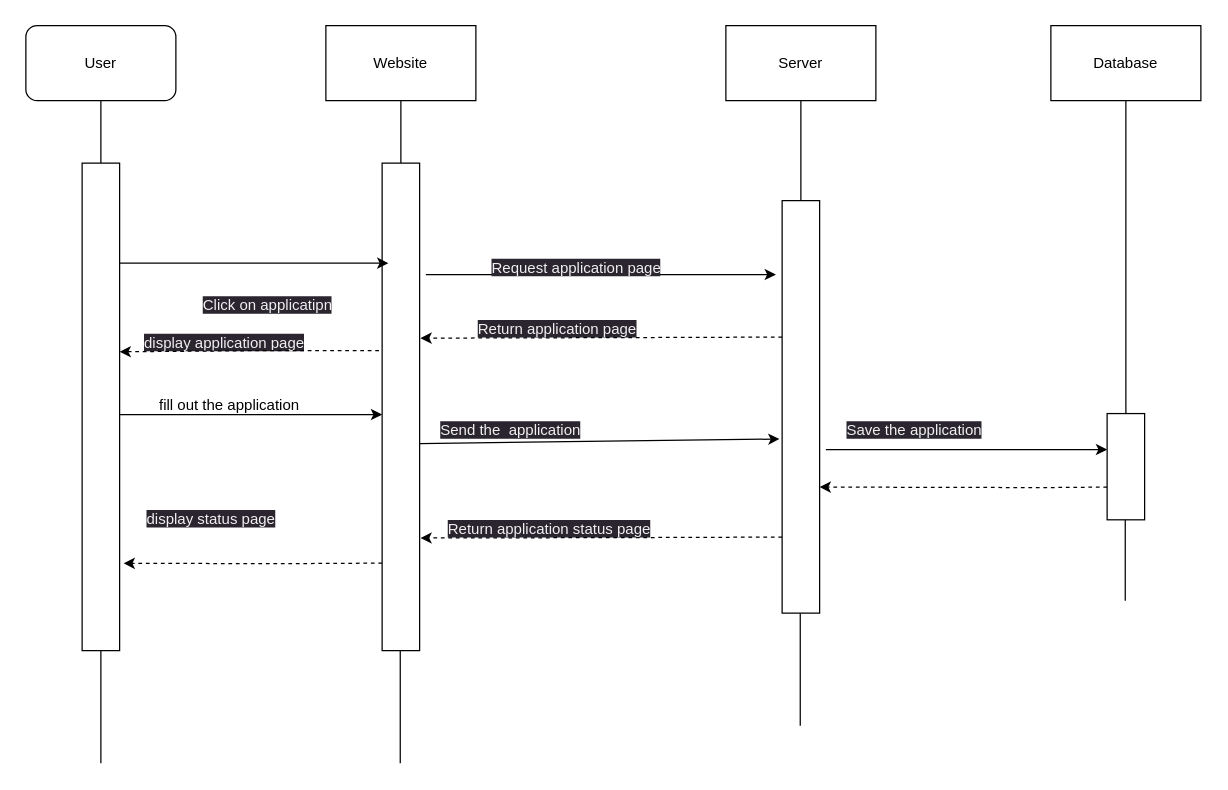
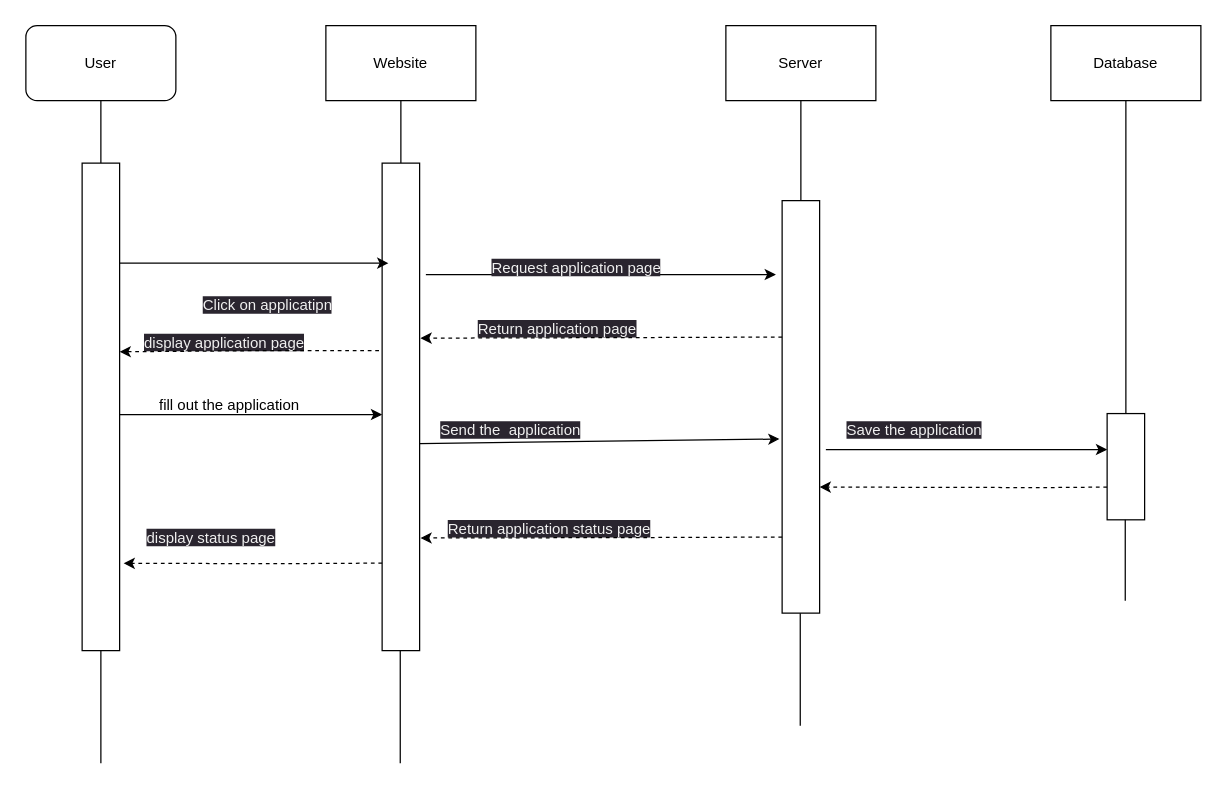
  <mxCell id="0" />
  <mxCell id="1" parent="0" />
  <mxCell id="2" value="Website" style="whiteSpace=wrap;html=1;" parent="1" vertex="1"><mxGeometry x="260" y="20" width="120" height="60" as="geometry" /></mxCell>
  <mxCell id="3" value="Server" style="whiteSpace=wrap;html=1;" parent="1" vertex="1"><mxGeometry x="580" y="20" width="120" height="60" as="geometry" /></mxCell>
  <mxCell id="4" value="Database" style="whiteSpace=wrap;html=1;" parent="1" vertex="1"><mxGeometry x="840" y="20" width="120" height="60" as="geometry" /></mxCell>
  <mxCell id="5" value="" style="edgeStyle=none;html=1;exitX=0.5;exitY=1;exitDx=0;exitDy=0;endArrow=none;endFill=0;" parent="1" source="2" target="6" edge="1"><mxGeometry relative="1" as="geometry"><mxPoint x="320" y="560" as="targetPoint" /><mxPoint x="320" y="80" as="sourcePoint" /></mxGeometry></mxCell>
  <mxCell id="6" value="" style="whiteSpace=wrap;html=1;" parent="1" vertex="1"><mxGeometry x="305" y="130" width="30" height="390" as="geometry" /></mxCell>
  <mxCell id="7" value="" style="edgeStyle=none;html=1;exitX=0.5;exitY=1;exitDx=0;exitDy=0;endArrow=none;endFill=0;" parent="1" source="3" target="8" edge="1"><mxGeometry relative="1" as="geometry"><mxPoint x="640" y="560" as="targetPoint" /><mxPoint x="640" y="80" as="sourcePoint" /></mxGeometry></mxCell>
  <mxCell id="8" value="" style="whiteSpace=wrap;html=1;" parent="1" vertex="1"><mxGeometry x="625" y="160" width="30" height="330" as="geometry" /></mxCell>
  <mxCell id="9" value="User" style="whiteSpace=wrap;html=1;rounded=1;" parent="1" vertex="1"><mxGeometry x="20" y="20" width="120" height="60" as="geometry" /></mxCell>
  <mxCell id="10" value="" style="edgeStyle=none;html=1;exitX=0.5;exitY=1;exitDx=0;exitDy=0;endArrow=none;endFill=0;" parent="1" source="9" target="12" edge="1"><mxGeometry relative="1" as="geometry"><mxPoint x="80" y="560" as="targetPoint" /><mxPoint x="80" y="80" as="sourcePoint" /></mxGeometry></mxCell>
  <mxCell id="11" style="html=1;exitX=0.5;exitY=1;exitDx=0;exitDy=0;endArrow=none;endFill=0;" parent="1" source="12" edge="1"><mxGeometry relative="1" as="geometry"><mxPoint x="80" y="610" as="targetPoint" /></mxGeometry></mxCell>
  <mxCell id="12" value="" style="whiteSpace=wrap;html=1;" parent="1" vertex="1"><mxGeometry x="65" y="130" width="30" height="390" as="geometry" /></mxCell>
  <mxCell id="13" value="" style="edgeStyle=none;html=1;exitX=0.5;exitY=1;exitDx=0;exitDy=0;endArrow=none;endFill=0;" parent="1" source="4" edge="1"><mxGeometry relative="1" as="geometry"><mxPoint x="900" y="330" as="targetPoint" /><mxPoint x="900" y="80" as="sourcePoint" /></mxGeometry></mxCell>
  <mxCell id="14" style="html=1;exitX=0.5;exitY=1;exitDx=0;exitDy=0;endArrow=none;endFill=0;" parent="1" edge="1"><mxGeometry relative="1" as="geometry"><mxPoint x="319.5" y="610" as="targetPoint" /><mxPoint x="319.5" y="520" as="sourcePoint" /></mxGeometry></mxCell>
  <mxCell id="15" style="html=1;exitX=0.5;exitY=1;exitDx=0;exitDy=0;endArrow=none;endFill=0;" parent="1" edge="1"><mxGeometry relative="1" as="geometry"><mxPoint x="639.5" y="580" as="targetPoint" /><mxPoint x="639.5" y="490" as="sourcePoint" /></mxGeometry></mxCell>
  <mxCell id="16" style="html=1;exitX=0.5;exitY=1;exitDx=0;exitDy=0;endArrow=none;endFill=0;" parent="1" edge="1"><mxGeometry relative="1" as="geometry"><mxPoint x="899.5" y="480" as="targetPoint" /><mxPoint x="899.5" y="390" as="sourcePoint" /></mxGeometry></mxCell>
  <mxCell id="17" style="edgeStyle=none;html=1;endArrow=classic;endFill=1;entryX=0.047;entryY=0.148;entryDx=0;entryDy=0;entryPerimeter=0;exitX=1;exitY=0.205;exitDx=0;exitDy=0;exitPerimeter=0;" parent="1" source="12" edge="1"><mxGeometry relative="1" as="geometry"><mxPoint x="105" y="210" as="sourcePoint" /><mxPoint x="310" y="210" as="targetPoint" /></mxGeometry></mxCell>
  <mxCell id="18" value="&lt;span style=&quot;color: rgb(240, 240, 240); font-family: Helvetica; font-size: 12px; font-style: normal; font-variant-ligatures: normal; font-variant-caps: normal; font-weight: 400; letter-spacing: normal; orphans: 2; text-align: center; text-indent: 0px; text-transform: none; widows: 2; word-spacing: 0px; -webkit-text-stroke-width: 0px; background-color: rgb(42, 37, 47); text-decoration-thickness: initial; text-decoration-style: initial; text-decoration-color: initial; float: none; display: inline !important;&quot;&gt;Click on applicatipn&lt;/span&gt;" style="text;whiteSpace=wrap;html=1;" parent="1" vertex="1"><mxGeometry x="160" y="230" width="110" height="20" as="geometry" /></mxCell>
  <mxCell id="19" value="&lt;span style=&quot;color: rgb(240, 240, 240); font-family: Helvetica; font-size: 12px; font-style: normal; font-variant-ligatures: normal; font-variant-caps: normal; font-weight: 400; letter-spacing: normal; orphans: 2; text-align: center; text-indent: 0px; text-transform: none; widows: 2; word-spacing: 0px; -webkit-text-stroke-width: 0px; background-color: rgb(42, 37, 47); text-decoration-thickness: initial; text-decoration-style: initial; text-decoration-color: initial; float: none; display: inline !important;&quot;&gt;display application page&lt;/span&gt;" style="text;whiteSpace=wrap;html=1;" parent="1" vertex="1"><mxGeometry x="112.5" y="260" width="180" height="20" as="geometry" /></mxCell>
  <mxCell id="20" style="edgeStyle=none;html=1;endArrow=classic;endFill=1;dashed=1;entryX=1;entryY=0.387;entryDx=0;entryDy=0;entryPerimeter=0;" parent="1" target="12" edge="1"><mxGeometry relative="1" as="geometry"><mxPoint x="302.5" y="280" as="sourcePoint" /><mxPoint x="107.5" y="281" as="targetPoint" /><Array as="points"><mxPoint x="207.5" y="280" /></Array></mxGeometry></mxCell>
  <mxCell id="21" value="&lt;div style=&quot;text-align: center;&quot;&gt;&lt;span style=&quot;background-color: initial;&quot;&gt;fill out the application&lt;/span&gt;&lt;/div&gt;" style="text;whiteSpace=wrap;html=1;" parent="1" vertex="1"><mxGeometry x="125" y="310" width="180" height="21.18" as="geometry" /></mxCell>
  <mxCell id="22" style="edgeStyle=none;html=1;endArrow=classic;endFill=1;entryX=1;entryY=1;entryDx=0;entryDy=0;exitX=1;exitY=0.516;exitDx=0;exitDy=0;exitPerimeter=0;" parent="1" source="12" target="21" edge="1"><mxGeometry relative="1" as="geometry"><mxPoint x="105" y="331.59" as="sourcePoint" /><mxPoint x="290" y="331.18" as="targetPoint" /><Array as="points"><mxPoint x="190" y="331.18" /></Array></mxGeometry></mxCell>
- <mxCell id="23" value="&lt;span style=&quot;color: rgb(240, 240, 240); font-family: Helvetica; font-size: 12px; font-style: normal; font-variant-ligatures: normal; font-variant-caps: normal; font-weight: 400; letter-spacing: normal; orphans: 2; text-align: center; text-indent: 0px; text-transform: none; widows: 2; word-spacing: 0px; -webkit-text-stroke-width: 0px; background-color: rgb(42, 37, 47); text-decoration-thickness: initial; text-decoration-style: initial; text-decoration-color: initial; float: none; display: inline !important;&quot;&gt;display status page&lt;/span&gt;" style="text;whiteSpace=wrap;html=1;" parent="1" vertex="1"><mxGeometry x="115" y="401.18" width="180" height="20" as="geometry" /></mxCell>
+ <mxCell id="23" value="&lt;span style=&quot;color: rgb(240, 240, 240); font-family: Helvetica; font-size: 12px; font-style: normal; font-variant-ligatures: normal; font-variant-caps: normal; font-weight: 400; letter-spacing: normal; orphans: 2; text-align: center; text-indent: 0px; text-transform: none; widows: 2; word-spacing: 0px; -webkit-text-stroke-width: 0px; background-color: rgb(42, 37, 47); text-decoration-thickness: initial; text-decoration-style: initial; text-decoration-color: initial; float: none; display: inline !important;&quot;&gt;display status page&lt;/span&gt;" style="text;whiteSpace=wrap;html=1;" parent="1" vertex="1"><mxGeometry x="115" y="416.18" width="180" height="20" as="geometry" /></mxCell>
  <mxCell id="24" style="edgeStyle=none;html=1;endArrow=classic;endFill=1;" parent="1" edge="1"><mxGeometry relative="1" as="geometry"><mxPoint x="340" y="219.17" as="sourcePoint" /><mxPoint x="620" y="219.17" as="targetPoint" /></mxGeometry></mxCell>
  <mxCell id="25" value="&lt;span style=&quot;color: rgb(240, 240, 240); font-family: Helvetica; font-size: 12px; font-style: normal; font-variant-ligatures: normal; font-variant-caps: normal; font-weight: 400; letter-spacing: normal; orphans: 2; text-align: center; text-indent: 0px; text-transform: none; widows: 2; word-spacing: 0px; -webkit-text-stroke-width: 0px; background-color: rgb(42, 37, 47); text-decoration-thickness: initial; text-decoration-style: initial; text-decoration-color: initial; float: none; display: inline !important;&quot;&gt;Request application page&lt;br&gt;&lt;/span&gt;" style="text;whiteSpace=wrap;html=1;" parent="1" vertex="1"><mxGeometry x="391" y="200" width="180" height="30" as="geometry" /></mxCell>
  <mxCell id="26" value="&lt;span style=&quot;color: rgb(240, 240, 240); font-family: Helvetica; font-size: 12px; font-style: normal; font-variant-ligatures: normal; font-variant-caps: normal; font-weight: 400; letter-spacing: normal; orphans: 2; text-align: center; text-indent: 0px; text-transform: none; widows: 2; word-spacing: 0px; -webkit-text-stroke-width: 0px; background-color: rgb(42, 37, 47); text-decoration-thickness: initial; text-decoration-style: initial; text-decoration-color: initial; float: none; display: inline !important;&quot;&gt;Return application page&lt;br&gt;&lt;/span&gt;" style="text;whiteSpace=wrap;html=1;" parent="1" vertex="1"><mxGeometry x="380" y="249.17" width="180" height="20" as="geometry" /></mxCell>
  <mxCell id="27" style="edgeStyle=none;html=1;exitX=0.011;exitY=0.333;exitDx=0;exitDy=0;endArrow=classic;endFill=1;exitPerimeter=0;dashed=1;entryX=1.023;entryY=0.359;entryDx=0;entryDy=0;entryPerimeter=0;" parent="1" target="6" edge="1"><mxGeometry relative="1" as="geometry"><mxPoint x="625" y="269.17" as="sourcePoint" /><mxPoint x="340" y="269.17" as="targetPoint" /><Array as="points"><mxPoint x="499.67" y="269.58" /></Array></mxGeometry></mxCell>
  <mxCell id="28" style="edgeStyle=none;html=1;endArrow=classic;endFill=1;entryX=-0.071;entryY=0.578;entryDx=0;entryDy=0;entryPerimeter=0;" parent="1" target="8" edge="1"><mxGeometry relative="1" as="geometry"><mxPoint x="335" y="354.35" as="sourcePoint" /><mxPoint x="605" y="355" as="targetPoint" /></mxGeometry></mxCell>
  <mxCell id="29" value="&lt;span style=&quot;color: rgb(240, 240, 240); font-family: Helvetica; font-size: 12px; font-style: normal; font-variant-ligatures: normal; font-variant-caps: normal; font-weight: 400; letter-spacing: normal; orphans: 2; text-align: center; text-indent: 0px; text-transform: none; widows: 2; word-spacing: 0px; -webkit-text-stroke-width: 0px; background-color: rgb(42, 37, 47); text-decoration-thickness: initial; text-decoration-style: initial; text-decoration-color: initial; float: none; display: inline !important;&quot;&gt;Send the&amp;nbsp; application&lt;br&gt;&lt;/span&gt;" style="text;whiteSpace=wrap;html=1;" parent="1" vertex="1"><mxGeometry x="350" y="330.35" width="180" height="20" as="geometry" /></mxCell>
  <mxCell id="30" value="&lt;span style=&quot;color: rgb(240, 240, 240); font-family: Helvetica; font-size: 12px; font-style: normal; font-variant-ligatures: normal; font-variant-caps: normal; font-weight: 400; letter-spacing: normal; orphans: 2; text-align: center; text-indent: 0px; text-transform: none; widows: 2; word-spacing: 0px; -webkit-text-stroke-width: 0px; background-color: rgb(42, 37, 47); text-decoration-thickness: initial; text-decoration-style: initial; text-decoration-color: initial; float: none; display: inline !important;&quot;&gt;Return application status page&lt;br&gt;&lt;br&gt;&lt;/span&gt;" style="text;whiteSpace=wrap;html=1;" parent="1" vertex="1"><mxGeometry x="356" y="409.17" width="250" height="20" as="geometry" /></mxCell>
  <mxCell id="31" style="edgeStyle=none;html=1;exitX=0.011;exitY=0.333;exitDx=0;exitDy=0;endArrow=classic;endFill=1;exitPerimeter=0;dashed=1;entryX=1.023;entryY=0.769;entryDx=0;entryDy=0;entryPerimeter=0;" parent="1" target="6" edge="1"><mxGeometry relative="1" as="geometry"><mxPoint x="625" y="429.17" as="sourcePoint" /><mxPoint x="340" y="429" as="targetPoint" /><Array as="points"><mxPoint x="499.67" y="429.58" /></Array></mxGeometry></mxCell>
  <mxCell id="32" style="edgeStyle=none;html=1;endArrow=classic;endFill=1;dashed=1;entryX=1.107;entryY=0.821;entryDx=0;entryDy=0;entryPerimeter=0;" parent="1" target="12" edge="1"><mxGeometry relative="1" as="geometry"><mxPoint x="305" y="450" as="sourcePoint" /><mxPoint x="105.33" y="450" as="targetPoint" /><Array as="points"><mxPoint x="230" y="450.41" /></Array></mxGeometry></mxCell>
  <mxCell id="33" value="&lt;span style=&quot;color: rgb(240, 240, 240); font-family: Helvetica; font-size: 12px; font-style: normal; font-variant-ligatures: normal; font-variant-caps: normal; font-weight: 400; letter-spacing: normal; orphans: 2; text-align: center; text-indent: 0px; text-transform: none; widows: 2; word-spacing: 0px; -webkit-text-stroke-width: 0px; background-color: rgb(42, 37, 47); text-decoration-thickness: initial; text-decoration-style: initial; text-decoration-color: initial; float: none; display: inline !important;&quot;&gt;Save the application&lt;br&gt;&lt;/span&gt;" style="text;whiteSpace=wrap;html=1;" parent="1" vertex="1"><mxGeometry x="675" y="330.35" width="180" height="20" as="geometry" /></mxCell>
  <mxCell id="34" style="edgeStyle=none;html=1;endArrow=classic;endFill=1;dashed=1;" parent="1" edge="1"><mxGeometry relative="1" as="geometry"><mxPoint x="885" y="389.17" as="sourcePoint" /><mxPoint x="655" y="389.17" as="targetPoint" /><Array as="points"><mxPoint x="834.67" y="389.58" /></Array></mxGeometry></mxCell>
  <mxCell id="35" style="edgeStyle=none;html=1;endArrow=classic;endFill=1;" parent="1" edge="1"><mxGeometry relative="1" as="geometry"><mxPoint x="660" y="359.17" as="sourcePoint" /><mxPoint x="885" y="359.17" as="targetPoint" /></mxGeometry></mxCell>
  <mxCell id="36" value="" style="whiteSpace=wrap;html=1;" parent="1" vertex="1"><mxGeometry x="885" y="330.35" width="30" height="85" as="geometry" /></mxCell>
